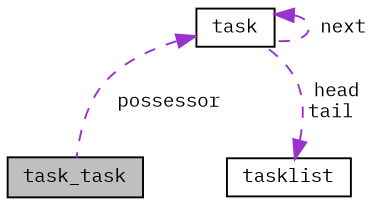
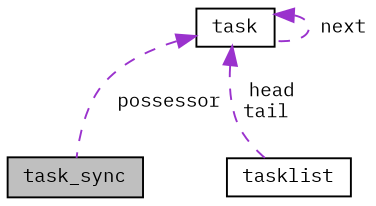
  digraph {
    fontname="IBM Plex Mono"
    node [color=black fillcolor=white fontname="IBM Plex Mono" fontsize=10 shape=record style=filled]
    edge [color=darkorchid3 dir=back fontname="IBM Plex Mono" fontsize=10 labelfontname=Helvetica labelfontsize=10 style=dashed]
-   n1 [fillcolor=grey75 fontcolor=black height=0.2 label=task_task width=0.4]
+   n1 [fillcolor=grey75 fontcolor=black height=0.2 label=task_sync width=0.4]
    n2 [height=0.2 label=task width=0.4]
    n3 [height=0.2 label=tasklist width=0.4]
    n2 -> n1 [label=" possessor"]
    n2 -> n2 [label=" next"]
-   n3 -> n2 [label=" head\ntail"]
+   n2 -> n3 [label=" head\ntail"]
  }
